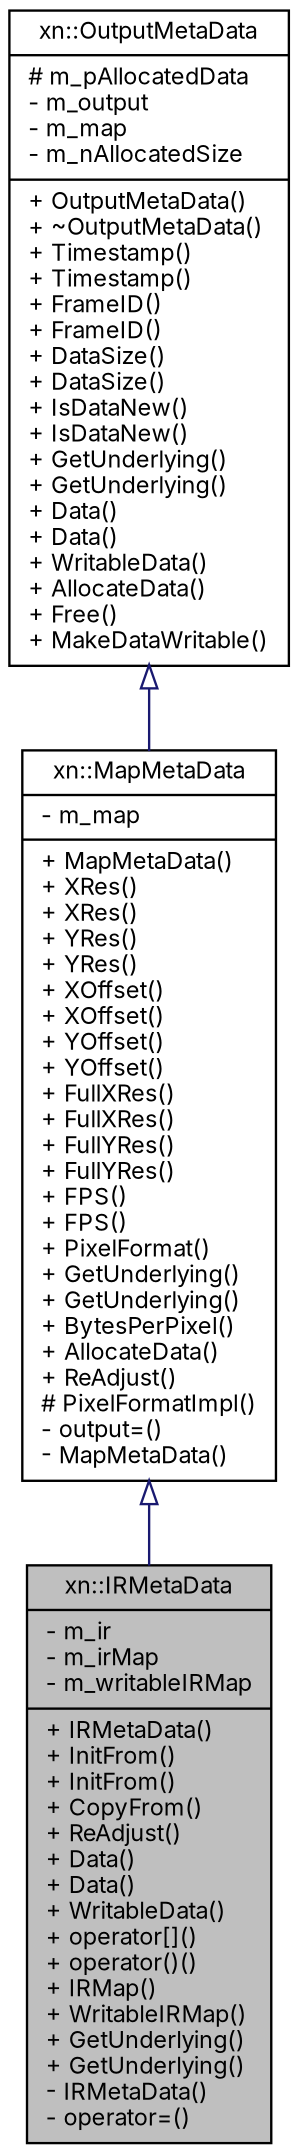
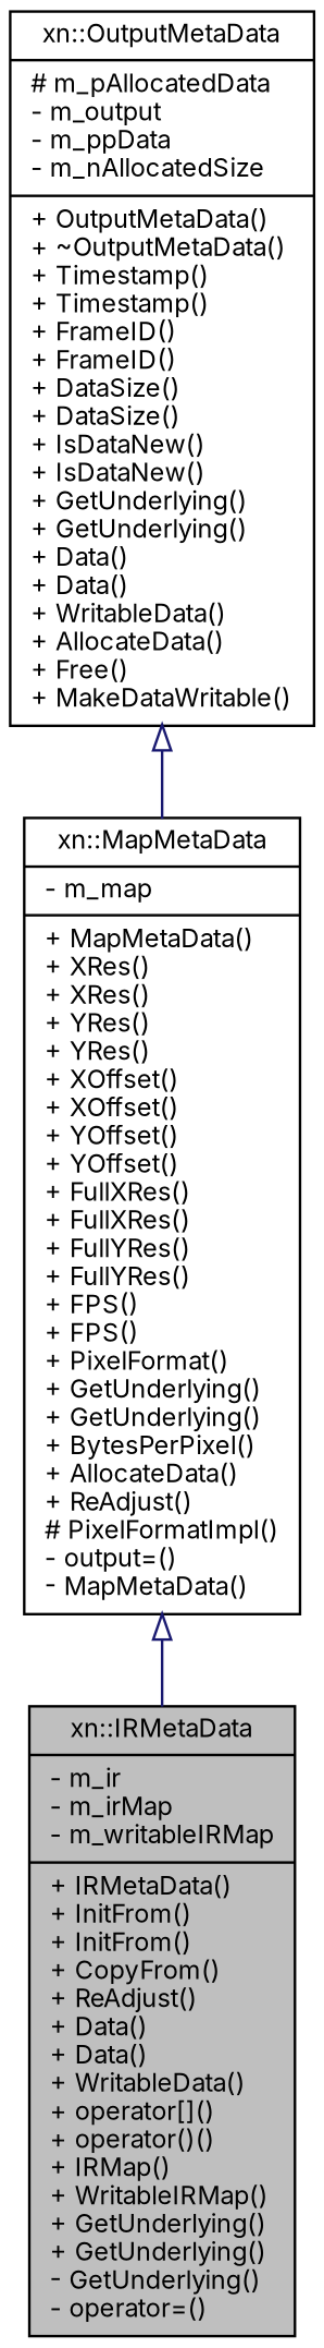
  digraph {
    fontname=Inter
    node [color=black fillcolor=white fontname=Inter fontsize=10 shape=record style=filled]
    edge [arrowtail=empty color=midnightblue dir=back fontname=Inter fontsize=10 labelfontname=FreeSans labelfontsize=10 style=solid]
-   n1 [fillcolor=grey75 fontcolor=black height=0.2 label="{xn::IRMetaData\n|- m_ir\l- m_irMap\l- m_writableIRMap\l|+ IRMetaData()\l+ InitFrom()\l+ InitFrom()\l+ CopyFrom()\l+ ReAdjust()\l+ Data()\l+ Data()\l+ WritableData()\l+ operator[]()\l+ operator()()\l+ IRMap()\l+ WritableIRMap()\l+ GetUnderlying()\l+ GetUnderlying()\l- IRMetaData()\l- operator=()\l}" width=0.4]
+   n1 [fillcolor=grey75 fontcolor=black height=0.2 label="{xn::IRMetaData\n|- m_ir\l- m_irMap\l- m_writableIRMap\l|+ IRMetaData()\l+ InitFrom()\l+ InitFrom()\l+ CopyFrom()\l+ ReAdjust()\l+ Data()\l+ Data()\l+ WritableData()\l+ operator[]()\l+ operator()()\l+ IRMap()\l+ WritableIRMap()\l+ GetUnderlying()\l+ GetUnderlying()\l- GetUnderlying()\l- operator=()\l}" width=0.4]
    n2 [height=0.2 label="{xn::MapMetaData\n|- m_map\l|+ MapMetaData()\l+ XRes()\l+ XRes()\l+ YRes()\l+ YRes()\l+ XOffset()\l+ XOffset()\l+ YOffset()\l+ YOffset()\l+ FullXRes()\l+ FullXRes()\l+ FullYRes()\l+ FullYRes()\l+ FPS()\l+ FPS()\l+ PixelFormat()\l+ GetUnderlying()\l+ GetUnderlying()\l+ BytesPerPixel()\l+ AllocateData()\l+ ReAdjust()\l# PixelFormatImpl()\l- output=()\l- MapMetaData()\l}" width=0.4]
-   n3 [height=0.2 label="{xn::OutputMetaData\n|# m_pAllocatedData\l- m_output\l- m_map\l- m_nAllocatedSize\l|+ OutputMetaData()\l+ ~OutputMetaData()\l+ Timestamp()\l+ Timestamp()\l+ FrameID()\l+ FrameID()\l+ DataSize()\l+ DataSize()\l+ IsDataNew()\l+ IsDataNew()\l+ GetUnderlying()\l+ GetUnderlying()\l+ Data()\l+ Data()\l+ WritableData()\l+ AllocateData()\l+ Free()\l+ MakeDataWritable()\l}" width=0.4]
+   n3 [height=0.2 label="{xn::OutputMetaData\n|# m_pAllocatedData\l- m_output\l- m_ppData\l- m_nAllocatedSize\l|+ OutputMetaData()\l+ ~OutputMetaData()\l+ Timestamp()\l+ Timestamp()\l+ FrameID()\l+ FrameID()\l+ DataSize()\l+ DataSize()\l+ IsDataNew()\l+ IsDataNew()\l+ GetUnderlying()\l+ GetUnderlying()\l+ Data()\l+ Data()\l+ WritableData()\l+ AllocateData()\l+ Free()\l+ MakeDataWritable()\l}" width=0.4]
    n2 -> n1
    n3 -> n2
  }
